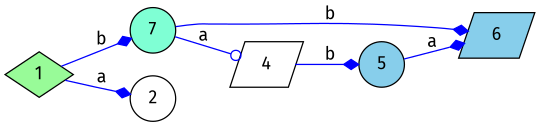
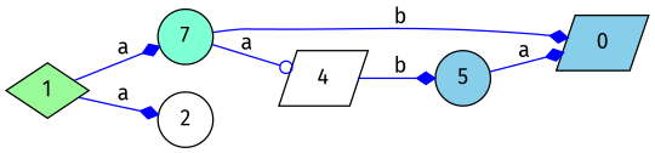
  digraph {
    fontname="Fira Sans"
    rankdir=LR
    node [fillcolor=white fontname="Fira Sans" shape=circle style=filled]
    edge [arrowhead=diamond color=blue fontname="Fira Sans"]
    1 [fillcolor=palegreen shape=diamond]
    7 [fillcolor=aquamarine]
    2
-   6 [fillcolor=skyblue shape=parallelogram]
+   6 [fillcolor=skyblue shape=parallelogram label=0]
    4 [shape=parallelogram]
    5 [fillcolor=skyblue]
-   1 -> 7 [label=b]
+   1 -> 7 [label=a]
    1 -> 2 [label=a]
    7 -> 6 [label=b]
    7 -> 4 [arrowhead=odot label=a]
    4 -> 5 [label=b]
    5 -> 6 [label=a]
  }
